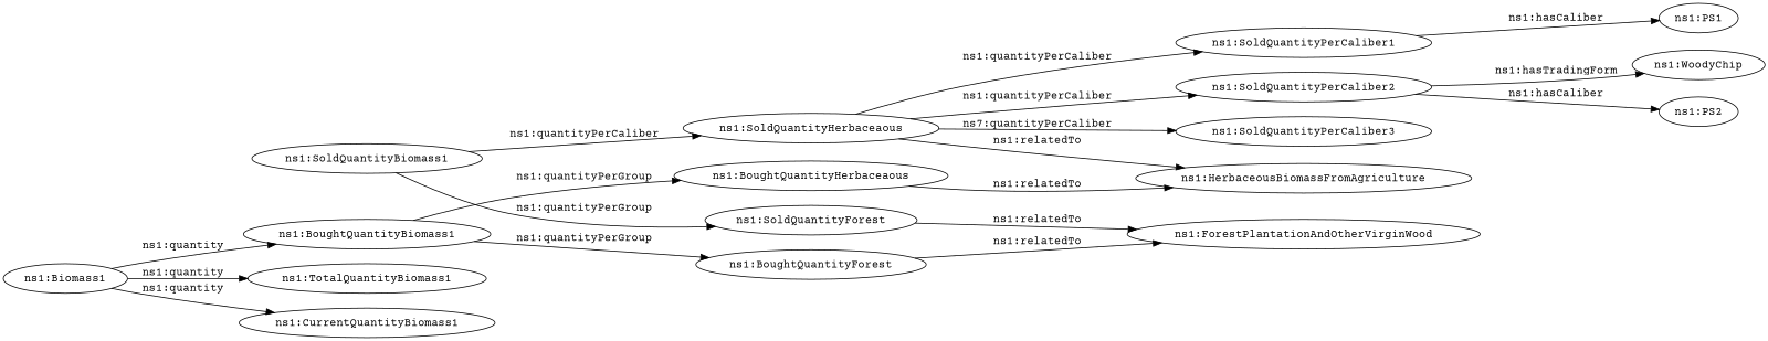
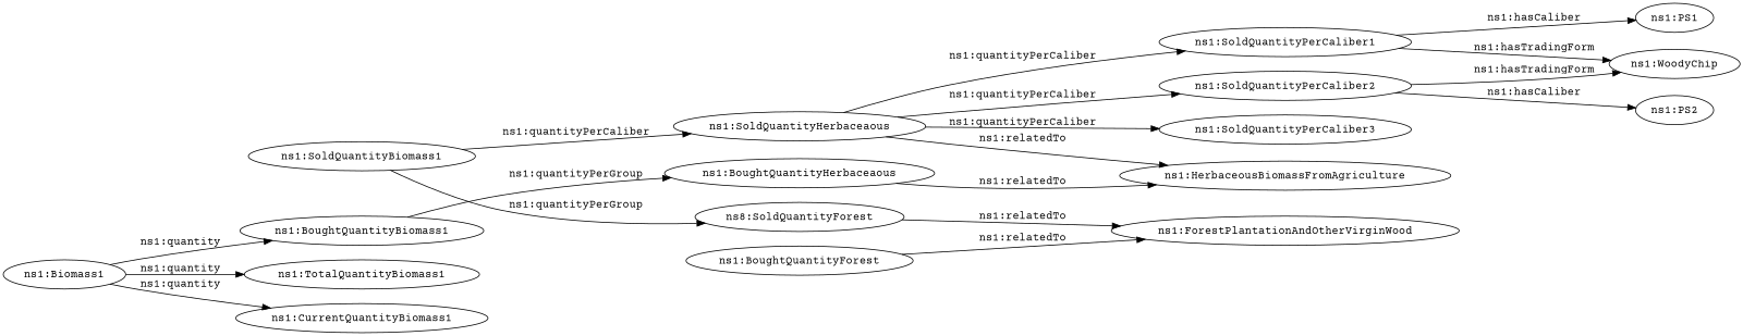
  digraph {
    fontname="Courier Prime"
    rankdir=LR
    node [fontname="Courier Prime"]
    edge [fontname="Courier Prime"]
-   "ns1:SoldQuantityForest"
+   "ns1:SoldQuantityForest" [label="ns8:SoldQuantityForest"]
    "ns1:ForestPlantationAndOtherVirginWood"
    "ns1:BoughtQuantityForest"
    "ns1:SoldQuantityBiomass1"
    "ns1:SoldQuantityHerbaceaous"
    "ns1:HerbaceousBiomassFromAgriculture"
    "ns1:SoldQuantityPerCaliber1"
    "ns1:SoldQuantityPerCaliber3"
    "ns1:SoldQuantityPerCaliber2"
    "ns1:WoodyChip"
    "ns1:PS1"
    "ns1:PS2"
    "ns1:BoughtQuantityHerbaceaous"
    "ns1:Biomass1"
    "ns1:TotalQuantityBiomass1"
    "ns1:CurrentQuantityBiomass1"
    "ns1:BoughtQuantityBiomass1"
    "ns1:SoldQuantityForest" -> "ns1:ForestPlantationAndOtherVirginWood" [label="ns1:relatedTo"]
    "ns1:BoughtQuantityForest" -> "ns1:ForestPlantationAndOtherVirginWood" [label="ns1:relatedTo"]
    "ns1:SoldQuantityBiomass1" -> "ns1:SoldQuantityForest" [label="ns1:quantityPerGroup"]
    "ns1:SoldQuantityBiomass1" -> "ns1:SoldQuantityHerbaceaous" [label="ns1:quantityPerCaliber"]
    "ns1:SoldQuantityHerbaceaous" -> "ns1:HerbaceousBiomassFromAgriculture" [label="ns1:relatedTo"]
    "ns1:SoldQuantityHerbaceaous" -> "ns1:SoldQuantityPerCaliber1" [label="ns1:quantityPerCaliber"]
-   "ns1:SoldQuantityHerbaceaous" -> "ns1:SoldQuantityPerCaliber3" [label="ns7:quantityPerCaliber"]
+   "ns1:SoldQuantityHerbaceaous" -> "ns1:SoldQuantityPerCaliber3" [label="ns1:quantityPerCaliber"]
    "ns1:SoldQuantityHerbaceaous" -> "ns1:SoldQuantityPerCaliber2" [label="ns1:quantityPerCaliber"]
+   "ns1:SoldQuantityPerCaliber1" -> "ns1:WoodyChip" [label="ns1:hasTradingForm"]
    "ns1:SoldQuantityPerCaliber1" -> "ns1:PS1" [label="ns1:hasCaliber"]
    "ns1:SoldQuantityPerCaliber2" -> "ns1:WoodyChip" [label="ns1:hasTradingForm"]
    "ns1:SoldQuantityPerCaliber2" -> "ns1:PS2" [label="ns1:hasCaliber"]
    "ns1:BoughtQuantityHerbaceaous" -> "ns1:HerbaceousBiomassFromAgriculture" [label="ns1:relatedTo"]
    "ns1:Biomass1" -> "ns1:TotalQuantityBiomass1" [label="ns1:quantity"]
    "ns1:Biomass1" -> "ns1:CurrentQuantityBiomass1" [label="ns1:quantity"]
    "ns1:Biomass1" -> "ns1:BoughtQuantityBiomass1" [label="ns1:quantity"]
-   "ns1:BoughtQuantityBiomass1" -> "ns1:BoughtQuantityForest" [label="ns1:quantityPerGroup"]
    "ns1:BoughtQuantityBiomass1" -> "ns1:BoughtQuantityHerbaceaous" [label="ns1:quantityPerGroup"]
  }
